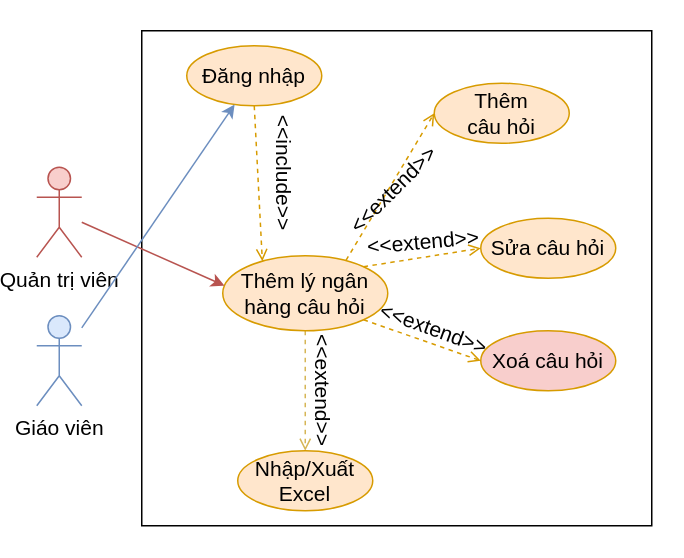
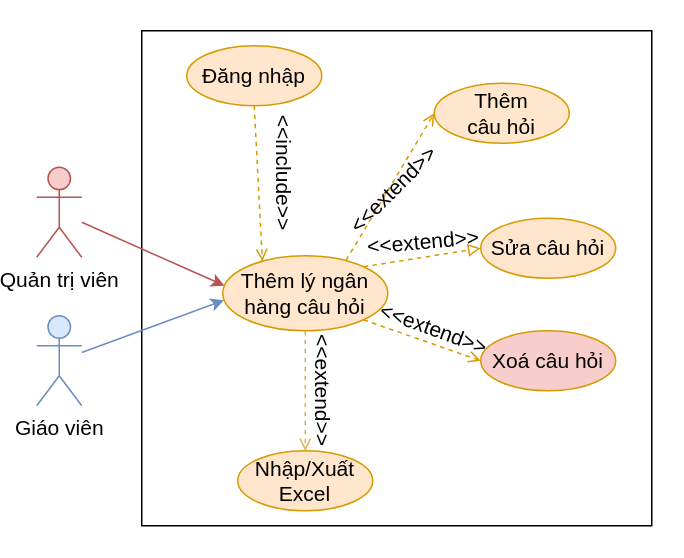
  <mxCell id="0" />
  <mxCell id="1" parent="0" />
  <mxCell id="2" value="" style="rounded=0;whiteSpace=wrap;html=1;" vertex="1" parent="1"><mxGeometry x="90" y="20" width="340" height="330" as="geometry" /></mxCell>
  <mxCell id="3" style="rounded=0;orthogonalLoop=1;jettySize=auto;html=1;entryX=0.5;entryY=0;entryDx=0;entryDy=0;dashed=1;endArrow=open;endFill=0;fillColor=#fff2cc;strokeColor=#d6b656;" parent="1" source="4" target="21" edge="1"><mxGeometry relative="1" as="geometry" /></mxCell>
  <mxCell id="4" value="Thêm lý ngân hàng câu hỏi" style="ellipse;whiteSpace=wrap;html=1;fillColor=#ffe6cc;strokeColor=#d79b00;fontSize=14;" parent="1" vertex="1"><mxGeometry x="144" y="170" width="110" height="50" as="geometry" /></mxCell>
  <mxCell id="5" style="rounded=0;orthogonalLoop=1;jettySize=auto;html=1;entryX=0;entryY=0.5;entryDx=0;entryDy=0;fillColor=#ffe6cc;strokeColor=#d79b00;exitX=0.747;exitY=0.061;exitDx=0;exitDy=0;exitPerimeter=0;dashed=1;fontSize=14;endArrow=open;endFill=0;" parent="1" source="4" target="8" edge="1"><mxGeometry relative="1" as="geometry"><mxPoint x="225" y="143" as="sourcePoint" /></mxGeometry></mxCell>
- <mxCell id="6" style="rounded=0;orthogonalLoop=1;jettySize=auto;html=1;entryX=0;entryY=0.5;entryDx=0;entryDy=0;fillColor=#ffe6cc;strokeColor=#d79b00;exitX=1;exitY=0;exitDx=0;exitDy=0;dashed=1;fontSize=14;endArrow=open;endFill=0;" parent="1" source="4" target="9" edge="1"><mxGeometry relative="1" as="geometry"><mxPoint x="246" y="160" as="sourcePoint" /></mxGeometry></mxCell>
+ <mxCell id="6" style="rounded=0;orthogonalLoop=1;jettySize=auto;html=1;entryX=0;entryY=0.5;entryDx=0;entryDy=0;fillColor=#ffe6cc;strokeColor=#d79b00;exitX=1;exitY=0;exitDx=0;exitDy=0;dashed=1;fontSize=14;endArrow=block;endFill=0;" parent="1" source="4" target="9" edge="1"><mxGeometry relative="1" as="geometry"><mxPoint x="246" y="160" as="sourcePoint" /></mxGeometry></mxCell>
  <mxCell id="7" style="rounded=0;orthogonalLoop=1;jettySize=auto;html=1;exitX=1;exitY=1;exitDx=0;exitDy=0;entryX=0;entryY=0.5;entryDx=0;entryDy=0;fillColor=#ffe6cc;strokeColor=#d79b00;dashed=1;fontSize=14;endArrow=open;endFill=0;" parent="1" source="4" target="10" edge="1"><mxGeometry relative="1" as="geometry"><mxPoint x="233" y="174" as="sourcePoint" /></mxGeometry></mxCell>
  <mxCell id="8" value="Thêm&lt;br&gt;câu hỏi" style="ellipse;whiteSpace=wrap;html=1;fillColor=#ffe6cc;strokeColor=#d79b00;fontSize=14;" parent="1" vertex="1"><mxGeometry x="285" y="55" width="90" height="40" as="geometry" /></mxCell>
  <mxCell id="9" value="Sửa câu hỏi" style="ellipse;whiteSpace=wrap;html=1;fillColor=#ffe6cc;strokeColor=#d79b00;fontSize=14;" parent="1" vertex="1"><mxGeometry x="316" y="145" width="90" height="40" as="geometry" /></mxCell>
  <mxCell id="10" value="Xoá câu hỏi" style="ellipse;whiteSpace=wrap;html=1;fillColor=#f8cecc;strokeColor=#d79b00;fontSize=14;" parent="1" vertex="1"><mxGeometry x="316" y="220" width="90" height="40" as="geometry" /></mxCell>
  <mxCell id="11" value="&lt;font style=&quot;font-size: 14px;&quot;&gt;&amp;lt;&amp;lt;extend&amp;gt;&amp;gt;&lt;/font&gt;" style="text;html=1;strokeColor=none;fillColor=none;align=center;verticalAlign=middle;whiteSpace=wrap;rounded=0;rotation=-45;fontSize=14;" parent="1" vertex="1"><mxGeometry x="228" y="111" width="60" height="30" as="geometry" /></mxCell>
  <mxCell id="12" value="&lt;font style=&quot;font-size: 14px;&quot;&gt;&amp;lt;&amp;lt;extend&amp;gt;&amp;gt;&lt;/font&gt;" style="text;html=1;strokeColor=none;fillColor=none;align=center;verticalAlign=middle;whiteSpace=wrap;rounded=0;rotation=-5;fontSize=14;" parent="1" vertex="1"><mxGeometry x="248" y="146" width="60" height="30" as="geometry" /></mxCell>
  <mxCell id="13" value="&lt;font style=&quot;font-size: 14px;&quot;&gt;&amp;lt;&amp;lt;extend&amp;gt;&amp;gt;&lt;/font&gt;" style="text;html=1;strokeColor=none;fillColor=none;align=center;verticalAlign=middle;whiteSpace=wrap;rounded=0;rotation=20;fontSize=14;" parent="1" vertex="1"><mxGeometry x="255" y="204" width="60" height="30" as="geometry" /></mxCell>
  <mxCell id="14" style="rounded=0;orthogonalLoop=1;jettySize=auto;html=1;entryX=0.011;entryY=0.399;entryDx=0;entryDy=0;fillColor=#f8cecc;strokeColor=#b85450;fontSize=14;entryPerimeter=0;" parent="1" source="15" target="4" edge="1"><mxGeometry relative="1" as="geometry"><mxPoint x="144" y="195" as="targetPoint" /></mxGeometry></mxCell>
  <mxCell id="15" value="Quản trị viên" style="shape=umlActor;verticalLabelPosition=bottom;verticalAlign=top;html=1;outlineConnect=0;fillColor=#f8cecc;strokeColor=#b85450;fontSize=14;" parent="1" vertex="1"><mxGeometry x="20" y="111" width="30" height="60" as="geometry" /></mxCell>
  <mxCell id="16" style="rounded=0;orthogonalLoop=1;jettySize=auto;html=1;entryX=0.24;entryY=0.072;entryDx=0;entryDy=0;fillColor=#ffe6cc;strokeColor=#d79b00;endArrow=open;endFill=0;dashed=1;exitX=0.5;exitY=1;exitDx=0;exitDy=0;entryPerimeter=0;" parent="1" source="17" target="4" edge="1"><mxGeometry relative="1" as="geometry"><mxPoint x="55.5" y="-14" as="targetPoint" /><mxPoint x="55" y="76" as="sourcePoint" /></mxGeometry></mxCell>
  <mxCell id="17" value="Đăng nhập" style="ellipse;whiteSpace=wrap;html=1;fillColor=#ffe6cc;strokeColor=#d79b00;fontSize=14;" parent="1" vertex="1"><mxGeometry x="120" y="30" width="90" height="40" as="geometry" /></mxCell>
  <mxCell id="18" value="&lt;font&gt;&amp;lt;&amp;lt;include&amp;gt;&amp;gt;&lt;/font&gt;" style="text;html=1;strokeColor=none;fillColor=none;align=center;verticalAlign=middle;whiteSpace=wrap;rounded=0;rotation=90;fontSize=14;" parent="1" vertex="1"><mxGeometry x="155" y="100" width="60" height="30" as="geometry" /></mxCell>
- <mxCell id="19" style="rounded=0;orthogonalLoop=1;jettySize=auto;html=1;fillColor=#dae8fc;strokeColor=#6c8ebf;" parent="1" source="20" target="17" edge="1"><mxGeometry relative="1" as="geometry" /></mxCell>
+ <mxCell id="19" style="rounded=0;orthogonalLoop=1;jettySize=auto;html=1;entryX=0.008;entryY=0.593;entryDx=0;entryDy=0;fillColor=#dae8fc;strokeColor=#6c8ebf;entryPerimeter=0;" parent="1" source="20" target="4" edge="1"><mxGeometry relative="1" as="geometry" /></mxCell>
  <mxCell id="20" value="Giáo viên" style="shape=umlActor;verticalLabelPosition=bottom;verticalAlign=top;html=1;outlineConnect=0;fillColor=#dae8fc;strokeColor=#6c8ebf;fontSize=14;" parent="1" vertex="1"><mxGeometry x="20" y="210" width="30" height="60" as="geometry" /></mxCell>
  <mxCell id="21" value="Nhập/Xuất Excel" style="ellipse;whiteSpace=wrap;html=1;fillColor=#ffe6cc;strokeColor=#d79b00;fontSize=14;" parent="1" vertex="1"><mxGeometry x="154" y="300" width="90" height="40" as="geometry" /></mxCell>
  <mxCell id="22" value="&lt;font style=&quot;font-size: 14px;&quot;&gt;&amp;lt;&amp;lt;extend&amp;gt;&amp;gt;&lt;/font&gt;" style="text;html=1;strokeColor=none;fillColor=none;align=center;verticalAlign=middle;whiteSpace=wrap;rounded=0;rotation=90;fontSize=14;" parent="1" vertex="1"><mxGeometry x="181" y="245" width="60" height="30" as="geometry" /></mxCell>
